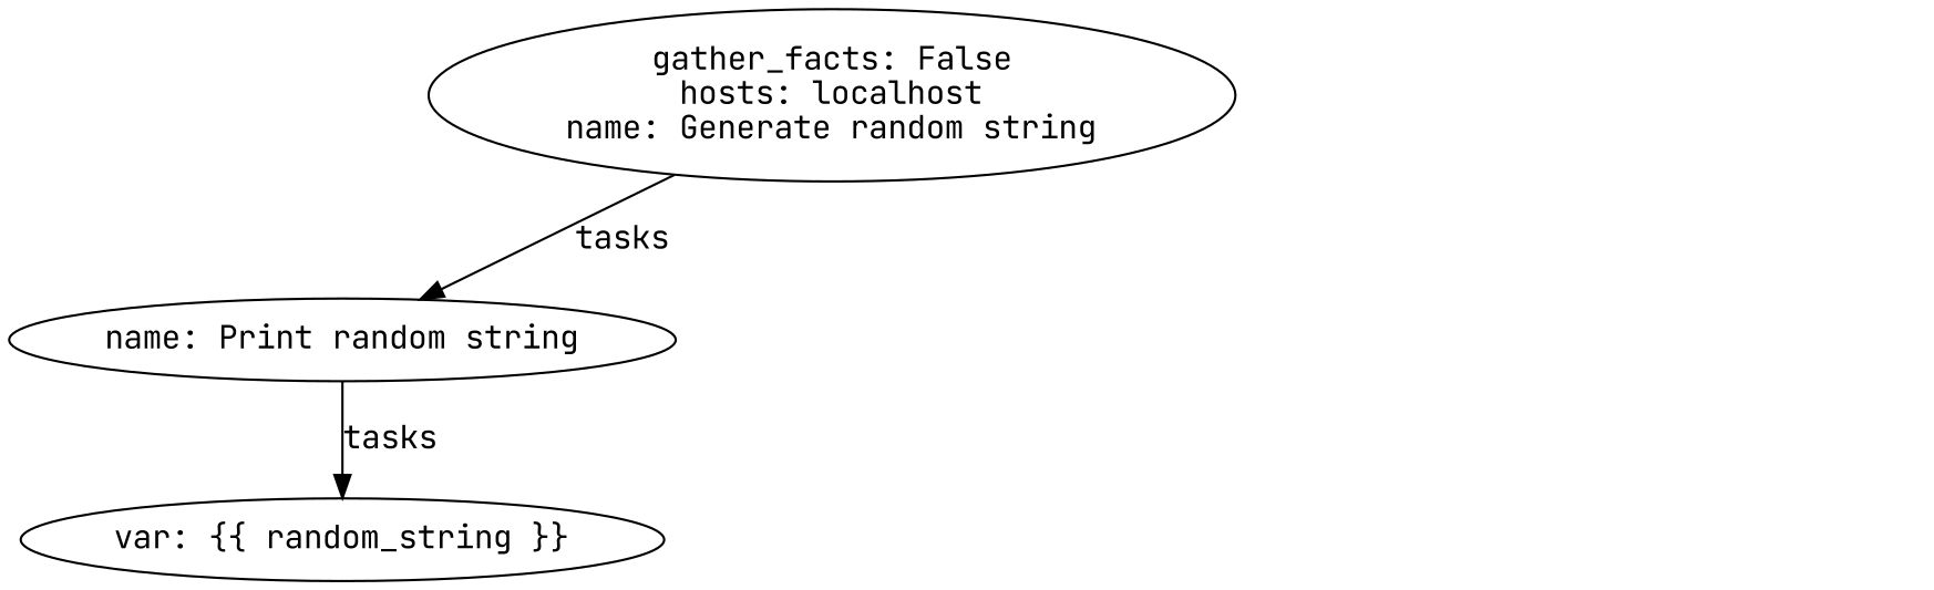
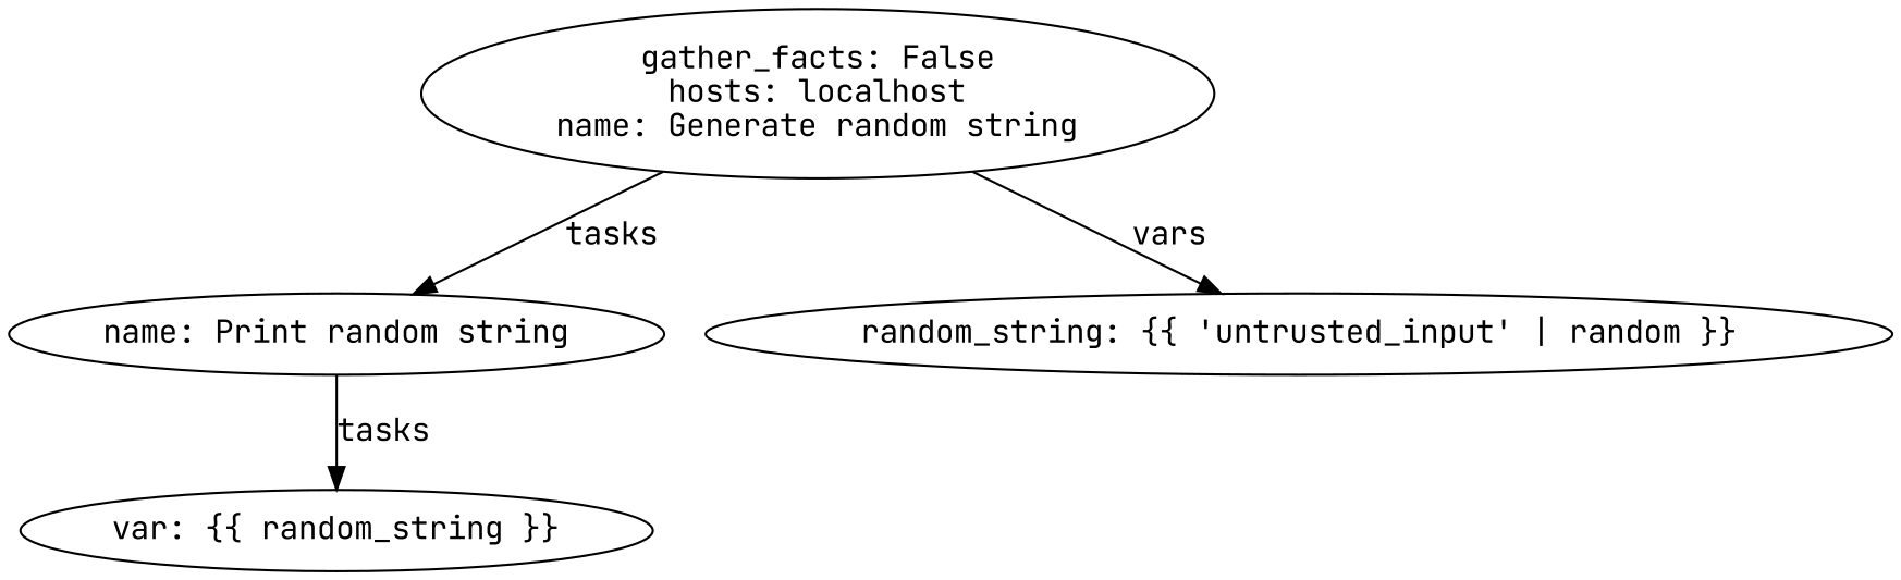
  digraph {
    fontname="JetBrains Mono"
    node [fontname="JetBrains Mono"]
    edge [fontname="JetBrains Mono"]
    n1 [label="var: {{ random_string }}\n"]
    n2 [label="name: Print random string\n"]
+   n3 [label="random_string: {{ 'untrusted_input' | random }}\n"]
    n4 [label="gather_facts: False\nhosts: localhost\nname: Generate random string\n"]
    n2 -> n1 [label=tasks]
    n4 -> n2 [label=tasks]
+   n4 -> n3 [label=vars]
  }
